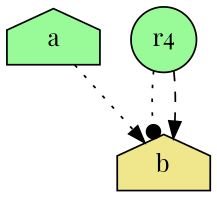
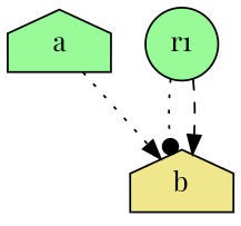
  digraph {
    fontname="Playfair Display"
    volume=1.0
    node [fillcolor=palegreen fontname="Playfair Display" shape=house style=filled]
    edge [arrowhead=normal fontname="Playfair Display" style=dotted]
    a [conc_init=1]
    b [conc_init=0 fillcolor=khaki]
-   r1 [kb=1.0 kf=2.0 shape=circle label=r4]
+   r1 [kb=1.0 kf=2.0 shape=circle]
    a -> b
    r1 -> b [arrowhead=dot]
    r1 -> b [style=dashed]
  }
